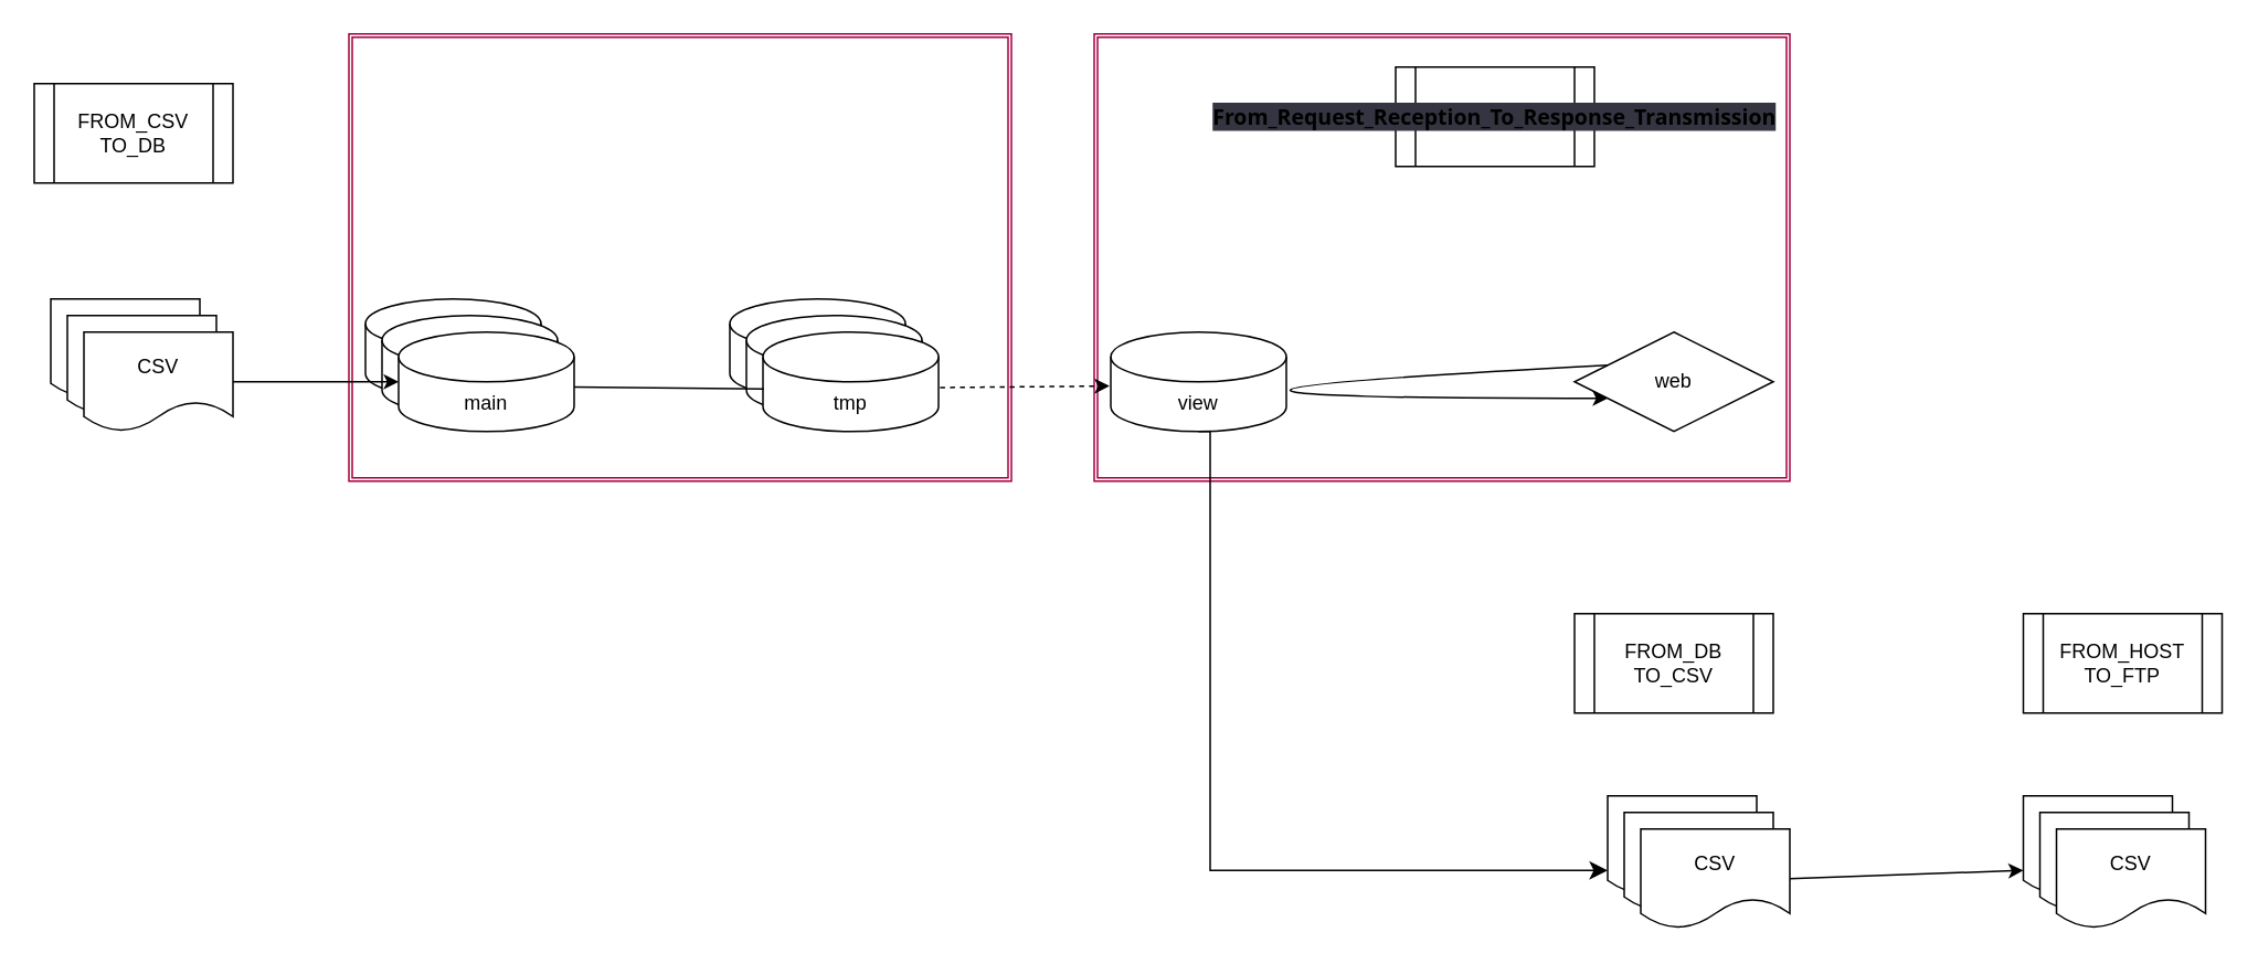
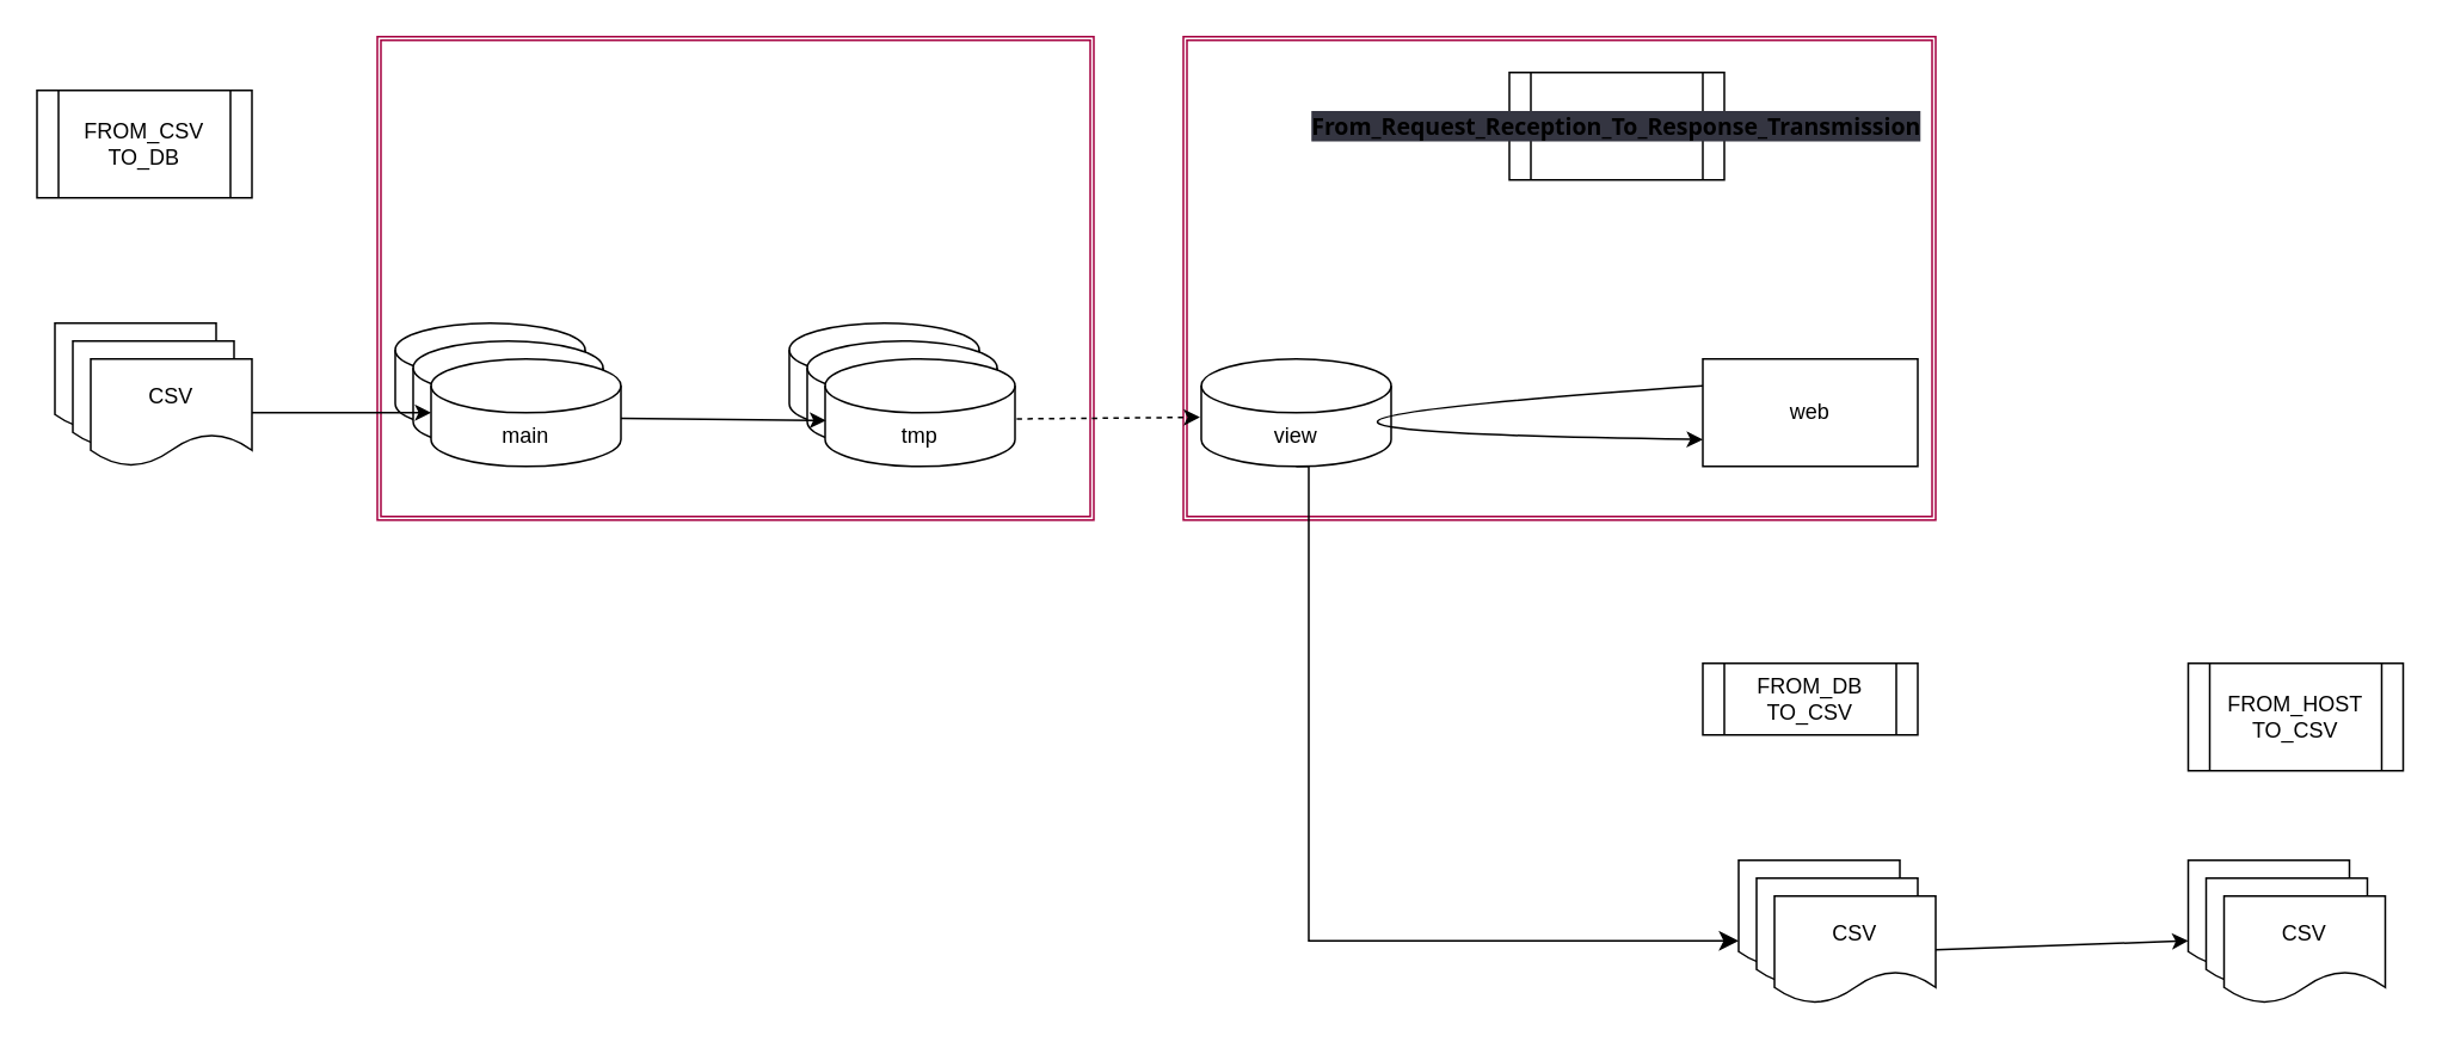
  <mxCell id="0" />
  <mxCell id="1" parent="0" />
  <mxCell id="2" value="" style="shape=ext;double=1;rounded=0;whiteSpace=wrap;html=1;glass=0;fillColor=none;fontColor=#ffffff;strokeColor=#A50040;" vertex="1" parent="1"><mxGeometry x="660" y="20" width="420" height="270" as="geometry" /></mxCell>
  <mxCell id="3" value="" style="shape=ext;double=1;rounded=0;whiteSpace=wrap;html=1;glass=0;fillColor=none;fontColor=#ffffff;strokeColor=#A50040;" vertex="1" parent="1"><mxGeometry x="210" y="20" width="400" height="270" as="geometry" /></mxCell>
  <mxCell id="4" value="FROM_CSV&lt;br&gt;TO_DB" style="shape=process;whiteSpace=wrap;html=1;backgroundOutline=1;" vertex="1" parent="1"><mxGeometry x="20" y="50" width="120" height="60" as="geometry" /></mxCell>
  <mxCell id="5" value="" style="group" vertex="1" connectable="0" parent="1"><mxGeometry x="220" y="160" width="126" height="100" as="geometry" /></mxCell>
  <mxCell id="6" value="" style="shape=cylinder3;whiteSpace=wrap;html=1;boundedLbl=1;backgroundOutline=1;size=15;" vertex="1" parent="5"><mxGeometry y="20" width="106" height="60" as="geometry" /></mxCell>
  <mxCell id="7" value="" style="shape=cylinder3;whiteSpace=wrap;html=1;boundedLbl=1;backgroundOutline=1;size=15;" vertex="1" parent="5"><mxGeometry x="10" y="30" width="106" height="60" as="geometry" /></mxCell>
  <mxCell id="8" value="main" style="shape=cylinder3;whiteSpace=wrap;html=1;boundedLbl=1;backgroundOutline=1;size=15;" vertex="1" parent="5"><mxGeometry x="20" y="40" width="106" height="60" as="geometry" /></mxCell>
  <mxCell id="9" value="" style="group" vertex="1" connectable="0" parent="1"><mxGeometry x="440" y="160" width="126" height="100" as="geometry" /></mxCell>
  <mxCell id="10" value="" style="shape=cylinder3;whiteSpace=wrap;html=1;boundedLbl=1;backgroundOutline=1;size=15;" vertex="1" parent="9"><mxGeometry y="20" width="106" height="60" as="geometry" /></mxCell>
  <mxCell id="11" value="" style="shape=cylinder3;whiteSpace=wrap;html=1;boundedLbl=1;backgroundOutline=1;size=15;" vertex="1" parent="9"><mxGeometry x="10" y="30" width="106" height="60" as="geometry" /></mxCell>
  <mxCell id="12" value="tmp" style="shape=cylinder3;whiteSpace=wrap;html=1;boundedLbl=1;backgroundOutline=1;size=15;" vertex="1" parent="9"><mxGeometry x="20" y="40" width="106" height="60" as="geometry" /></mxCell>
- <mxCell id="13" value="" style="edgeStyle=none;html=1;entryX=0.004;entryY=0.573;entryDx=0;entryDy=0;entryPerimeter=0;exitX=1;exitY=0.553;exitDx=0;exitDy=0;exitPerimeter=0;endArrow=none;" edge="1" parent="1" source="8" target="12"><mxGeometry relative="1" as="geometry"><mxPoint x="350" y="230" as="sourcePoint" /><mxPoint x="250" y="240" as="targetPoint" /></mxGeometry></mxCell>
+ <mxCell id="13" value="" style="edgeStyle=none;html=1;entryX=0.004;entryY=0.573;entryDx=0;entryDy=0;entryPerimeter=0;exitX=1;exitY=0.553;exitDx=0;exitDy=0;exitPerimeter=0;" edge="1" parent="1" source="8" target="12"><mxGeometry relative="1" as="geometry"><mxPoint x="350" y="230" as="sourcePoint" /><mxPoint x="250" y="240" as="targetPoint" /></mxGeometry></mxCell>
  <mxCell id="14" value="&lt;p style=&quot;text-align: left; line-height: 100%;&quot;&gt;&lt;span style=&quot;border: 0px solid rgb(217, 217, 227); box-sizing: border-box; --tw-border-spacing-x: 0; --tw-border-spacing-y: 0; --tw-translate-x: 0; --tw-translate-y: 0; --tw-rotate: 0; --tw-skew-x: 0; --tw-skew-y: 0; --tw-scale-x: 1; --tw-scale-y: 1; --tw-pan-x: ; --tw-pan-y: ; --tw-pinch-zoom: ; --tw-scroll-snap-strictness: proximity; --tw-gradient-from-position: ; --tw-gradient-via-position: ; --tw-gradient-to-position: ; --tw-ordinal: ; --tw-slashed-zero: ; --tw-numeric-figure: ; --tw-numeric-spacing: ; --tw-numeric-fraction: ; --tw-ring-inset: ; --tw-ring-offset-width: 0px; --tw-ring-offset-color: #fff; --tw-ring-color: rgba(69,89,164,.5); --tw-ring-offset-shadow: 0 0 transparent; --tw-ring-shadow: 0 0 transparent; --tw-shadow: 0 0 transparent; --tw-shadow-colored: 0 0 transparent; --tw-blur: ; --tw-brightness: ; --tw-contrast: ; --tw-grayscale: ; --tw-hue-rotate: ; --tw-invert: ; --tw-saturate: ; --tw-sepia: ; --tw-drop-shadow: ; --tw-backdrop-blur: ; --tw-backdrop-brightness: ; --tw-backdrop-contrast: ; --tw-backdrop-grayscale: ; --tw-backdrop-hue-rotate: ; --tw-backdrop-invert: ; --tw-backdrop-opacity: ; --tw-backdrop-saturate: ; --tw-backdrop-sepia: ; font-weight: 600; color: var(--tw-prose-bold); margin-top: 1.25em; font-family: Söhne, ui-sans-serif, system-ui, -apple-system, &amp;quot;Segoe UI&amp;quot;, Roboto, Ubuntu, Cantarell, &amp;quot;Noto Sans&amp;quot;, sans-serif, &amp;quot;Helvetica Neue&amp;quot;, Arial, &amp;quot;Apple Color Emoji&amp;quot;, &amp;quot;Segoe UI Emoji&amp;quot;, &amp;quot;Segoe UI Symbol&amp;quot;, &amp;quot;Noto Color Emoji&amp;quot;; background-color: rgb(52, 53, 65);&quot;&gt;&lt;font style=&quot;font-size: 13px;&quot;&gt;From_Request_Reception_To_Response_Transmission&lt;/font&gt;&lt;/span&gt;&lt;/p&gt;" style="shape=process;whiteSpace=wrap;html=1;backgroundOutline=1;" vertex="1" parent="1"><mxGeometry x="842" y="40" width="120" height="60" as="geometry" /></mxCell>
  <mxCell id="15" value="" style="group" vertex="1" connectable="0" parent="1"><mxGeometry x="30" y="180" width="110" height="80" as="geometry" /></mxCell>
  <mxCell id="16" value="" style="shape=document;whiteSpace=wrap;html=1;boundedLbl=1;" vertex="1" parent="15"><mxGeometry width="90" height="60" as="geometry" /></mxCell>
  <mxCell id="17" value="" style="shape=document;whiteSpace=wrap;html=1;boundedLbl=1;" vertex="1" parent="15"><mxGeometry x="10" y="10" width="90" height="60" as="geometry" /></mxCell>
  <mxCell id="18" value="CSV" style="shape=document;whiteSpace=wrap;html=1;boundedLbl=1;" vertex="1" parent="15"><mxGeometry x="20" y="20" width="90" height="60" as="geometry" /></mxCell>
  <mxCell id="19" value="" style="edgeStyle=none;html=1;exitX=1;exitY=0.5;exitDx=0;exitDy=0;" edge="1" parent="1" source="18" target="8"><mxGeometry relative="1" as="geometry"><mxPoint x="190" y="330" as="sourcePoint" /><mxPoint x="250" y="230" as="targetPoint" /></mxGeometry></mxCell>
  <mxCell id="20" value="view" style="shape=cylinder3;whiteSpace=wrap;html=1;boundedLbl=1;backgroundOutline=1;size=15;" vertex="1" parent="1"><mxGeometry x="670" y="200" width="106" height="60" as="geometry" /></mxCell>
  <mxCell id="21" value="" style="edgeStyle=none;html=1;entryX=-0.007;entryY=0.543;entryDx=0;entryDy=0;entryPerimeter=0;exitX=1.009;exitY=0.558;exitDx=0;exitDy=0;exitPerimeter=0;dashed=1;" edge="1" parent="1" source="12" target="20"><mxGeometry relative="1" as="geometry"><mxPoint x="570" y="240" as="sourcePoint" /><mxPoint x="714.424" y="230.6" as="targetPoint" /></mxGeometry></mxCell>
- <mxCell id="22" value="web" style="rhombus;whiteSpace=wrap;html=1;glass=0;fillColor=none;" vertex="1" parent="1"><mxGeometry x="950" y="200" width="120" height="60" as="geometry" /></mxCell>
+ <mxCell id="22" value="web" style="rounded=0;whiteSpace=wrap;html=1;glass=0;fillColor=none;" vertex="1" parent="1"><mxGeometry x="950" y="200" width="120" height="60" as="geometry" /></mxCell>
  <mxCell id="23" value="" style="curved=1;endArrow=classic;html=1;exitX=0;exitY=0.25;exitDx=0;exitDy=0;entryX=0;entryY=0.75;entryDx=0;entryDy=0;" edge="1" parent="1" source="22" target="22"><mxGeometry width="50" height="50" relative="1" as="geometry"><mxPoint x="860" y="210" as="sourcePoint" /><mxPoint x="910" y="160" as="targetPoint" /><Array as="points"><mxPoint x="590" y="240" /></Array></mxGeometry></mxCell>
- <mxCell id="24" value="FROM_DB&lt;br&gt;TO_CSV" style="shape=process;whiteSpace=wrap;html=1;backgroundOutline=1;" vertex="1" parent="1"><mxGeometry x="950" y="370" width="120" height="60" as="geometry" /></mxCell>
+ <mxCell id="24" value="FROM_DB&lt;br&gt;TO_CSV" style="shape=process;whiteSpace=wrap;html=1;backgroundOutline=1;" vertex="1" parent="1"><mxGeometry x="950" y="370" width="120" height="40" as="geometry" /></mxCell>
  <mxCell id="25" value="" style="edgeStyle=elbowEdgeStyle;elbow=horizontal;endArrow=classic;html=1;curved=0;rounded=0;endSize=8;startSize=8;fontSize=13;exitX=0.5;exitY=1;exitDx=0;exitDy=0;exitPerimeter=0;entryX=0;entryY=0.75;entryDx=0;entryDy=0;" edge="1" parent="1" source="20" target="27"><mxGeometry width="50" height="50" relative="1" as="geometry"><mxPoint x="680" y="490" as="sourcePoint" /><mxPoint x="1040" y="530" as="targetPoint" /><Array as="points"><mxPoint x="730" y="380" /></Array></mxGeometry></mxCell>
  <mxCell id="26" value="" style="group" vertex="1" connectable="0" parent="1"><mxGeometry x="970" y="480" width="110" height="80" as="geometry" /></mxCell>
  <mxCell id="27" value="" style="shape=document;whiteSpace=wrap;html=1;boundedLbl=1;" vertex="1" parent="26"><mxGeometry width="90" height="60" as="geometry" /></mxCell>
  <mxCell id="28" value="" style="shape=document;whiteSpace=wrap;html=1;boundedLbl=1;" vertex="1" parent="26"><mxGeometry x="10" y="10" width="90" height="60" as="geometry" /></mxCell>
  <mxCell id="29" value="CSV" style="shape=document;whiteSpace=wrap;html=1;boundedLbl=1;" vertex="1" parent="26"><mxGeometry x="20" y="20" width="90" height="60" as="geometry" /></mxCell>
- <mxCell id="30" value="FROM_HOST&lt;br&gt;TO_FTP" style="shape=process;whiteSpace=wrap;html=1;backgroundOutline=1;" vertex="1" parent="1"><mxGeometry x="1221" y="370" width="120" height="60" as="geometry" /></mxCell>
+ <mxCell id="30" value="FROM_HOST&lt;br&gt;TO_CSV" style="shape=process;whiteSpace=wrap;html=1;backgroundOutline=1;" vertex="1" parent="1"><mxGeometry x="1221" y="370" width="120" height="60" as="geometry" /></mxCell>
  <mxCell id="31" value="" style="group" vertex="1" connectable="0" parent="1"><mxGeometry x="1221" y="480" width="110" height="80" as="geometry" /></mxCell>
  <mxCell id="32" value="" style="shape=document;whiteSpace=wrap;html=1;boundedLbl=1;" vertex="1" parent="31"><mxGeometry width="90" height="60" as="geometry" /></mxCell>
  <mxCell id="33" value="" style="shape=document;whiteSpace=wrap;html=1;boundedLbl=1;" vertex="1" parent="31"><mxGeometry x="10" y="10" width="90" height="60" as="geometry" /></mxCell>
  <mxCell id="34" value="CSV" style="shape=document;whiteSpace=wrap;html=1;boundedLbl=1;" vertex="1" parent="31"><mxGeometry x="20" y="20" width="90" height="60" as="geometry" /></mxCell>
  <mxCell id="35" value="" style="edgeStyle=none;html=1;entryX=0;entryY=0.75;entryDx=0;entryDy=0;exitX=1;exitY=0.5;exitDx=0;exitDy=0;" edge="1" parent="1" source="29" target="32"><mxGeometry relative="1" as="geometry"><mxPoint x="1090" y="580" as="sourcePoint" /><mxPoint x="1204.424" y="581.2" as="targetPoint" /></mxGeometry></mxCell>
